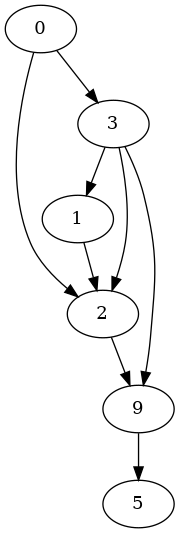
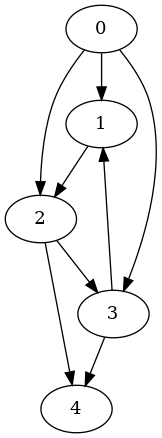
  digraph {
    0
    1
    2
    3
-   4 [label=9]
-   5
+   4
+   0 -> 1
    0 -> 2
    0 -> 3
    1 -> 2
-   3 -> 2
+   2 -> 3
    2 -> 4
    3 -> 1
    3 -> 4
-   4 -> 5
  }
